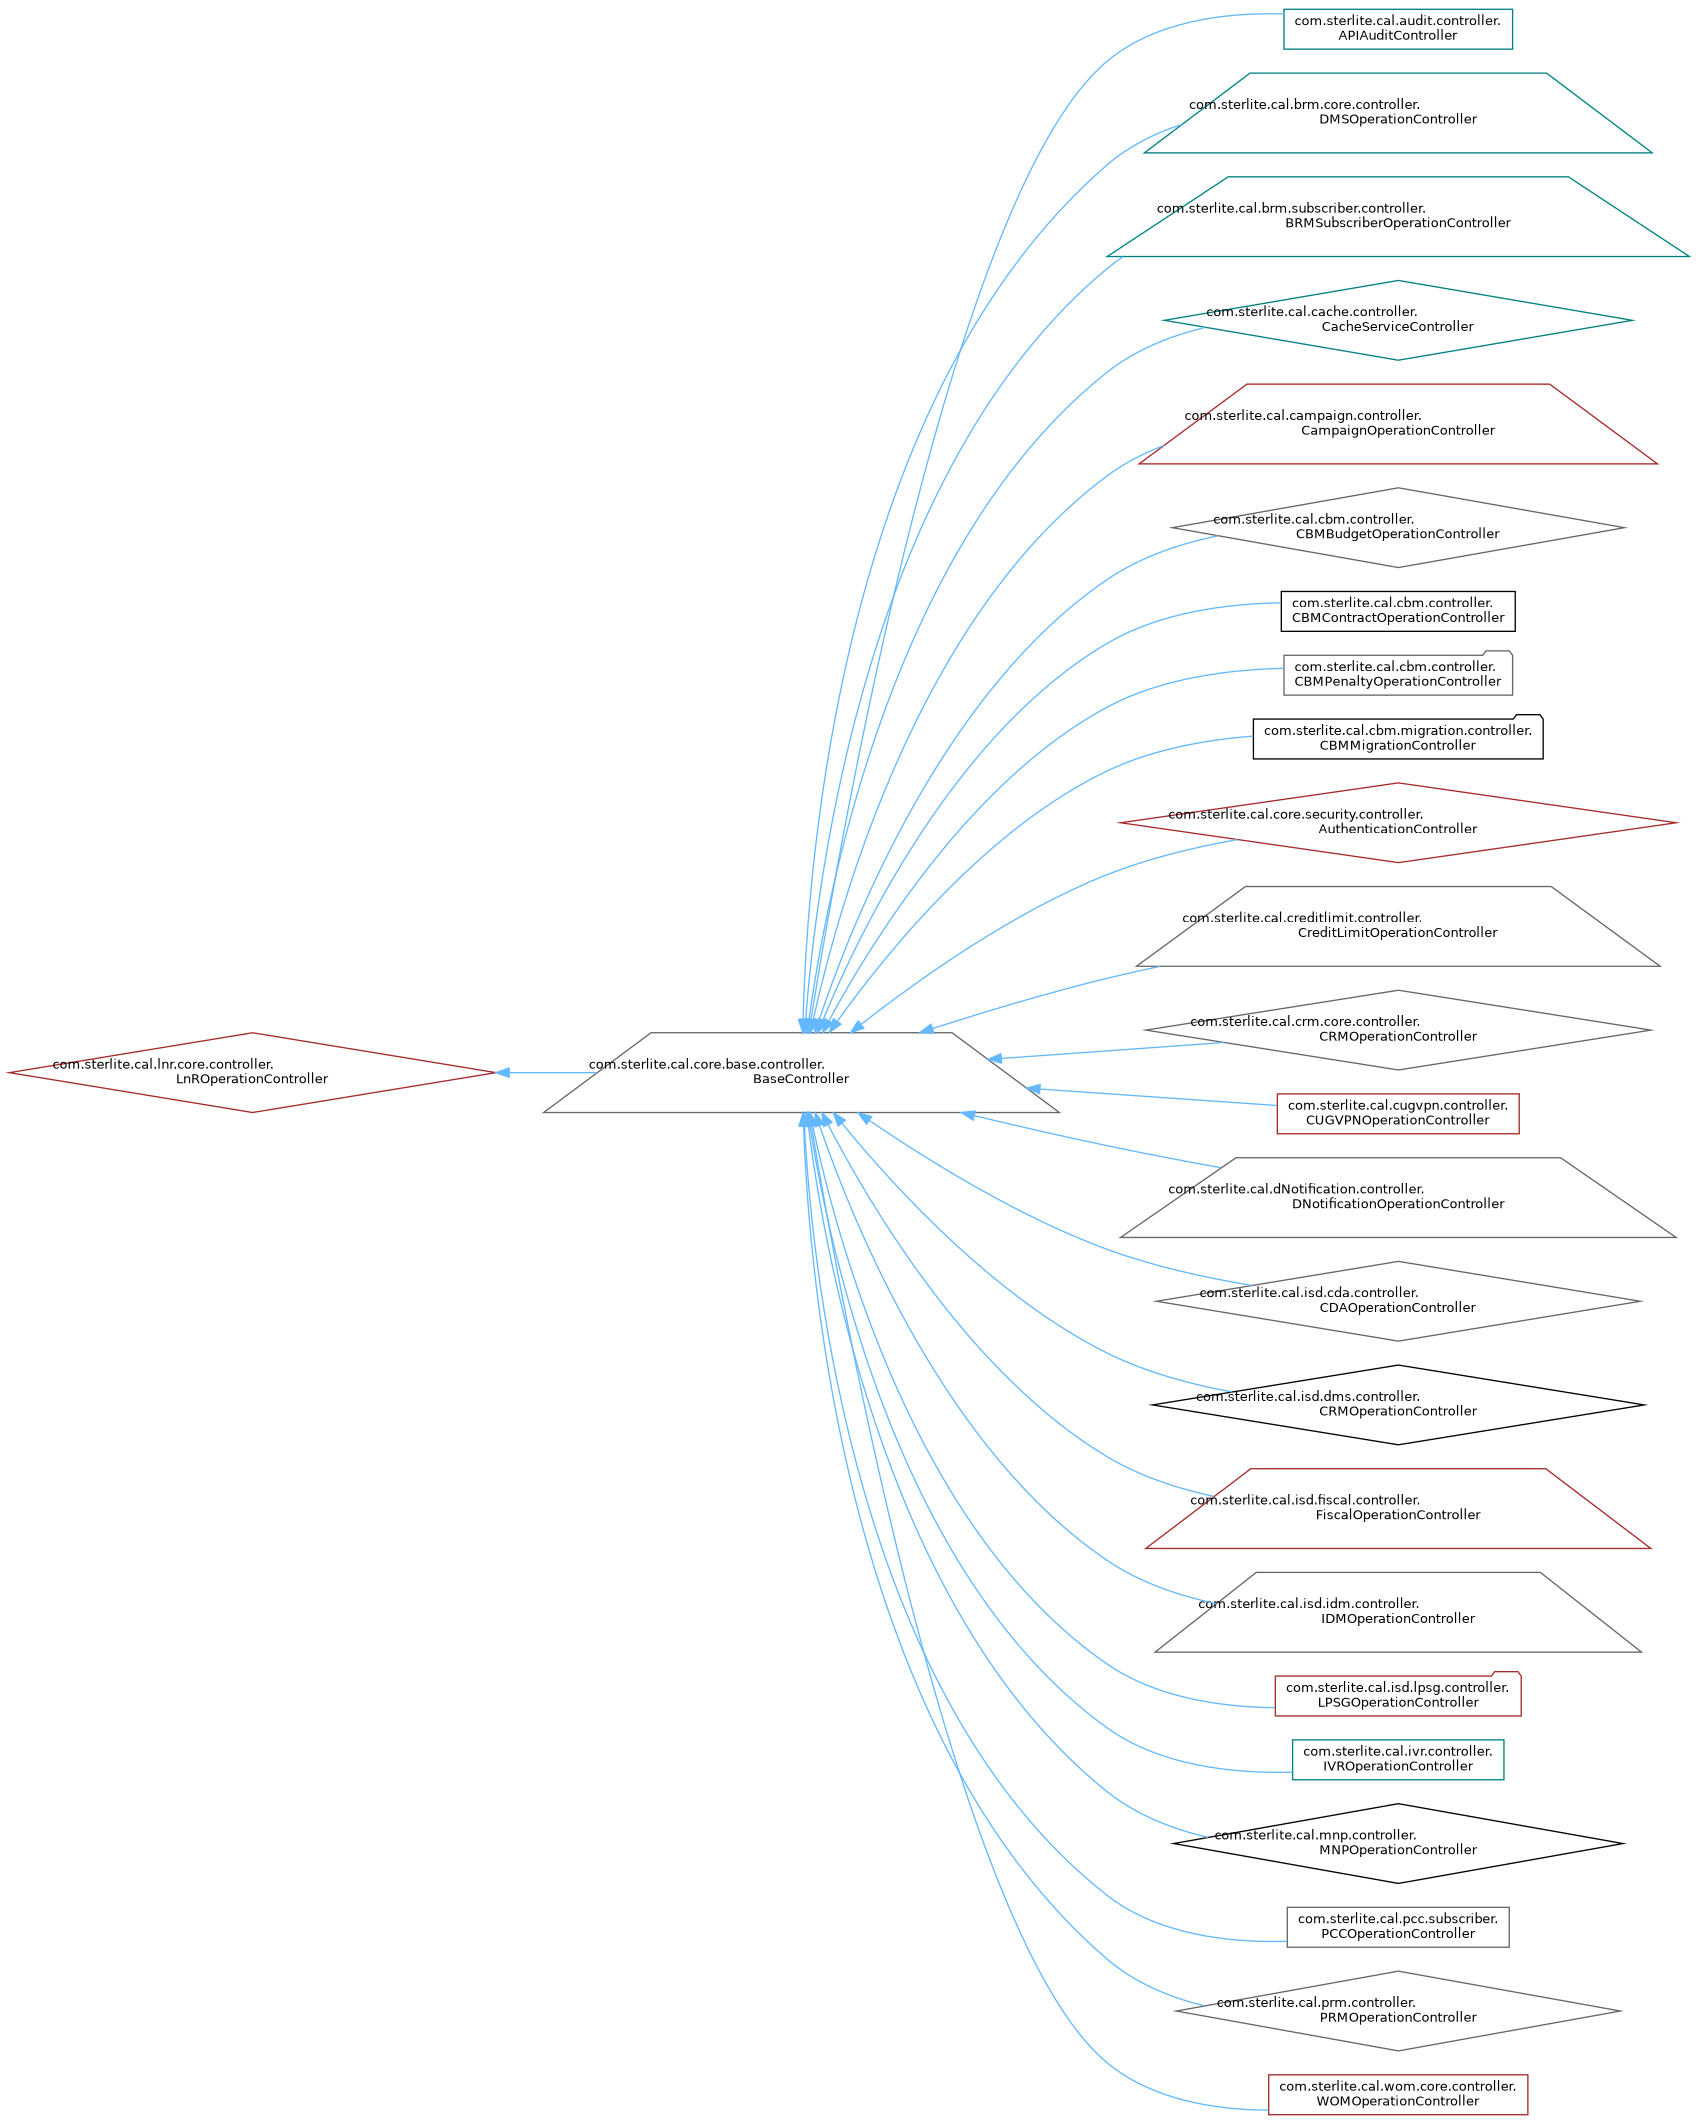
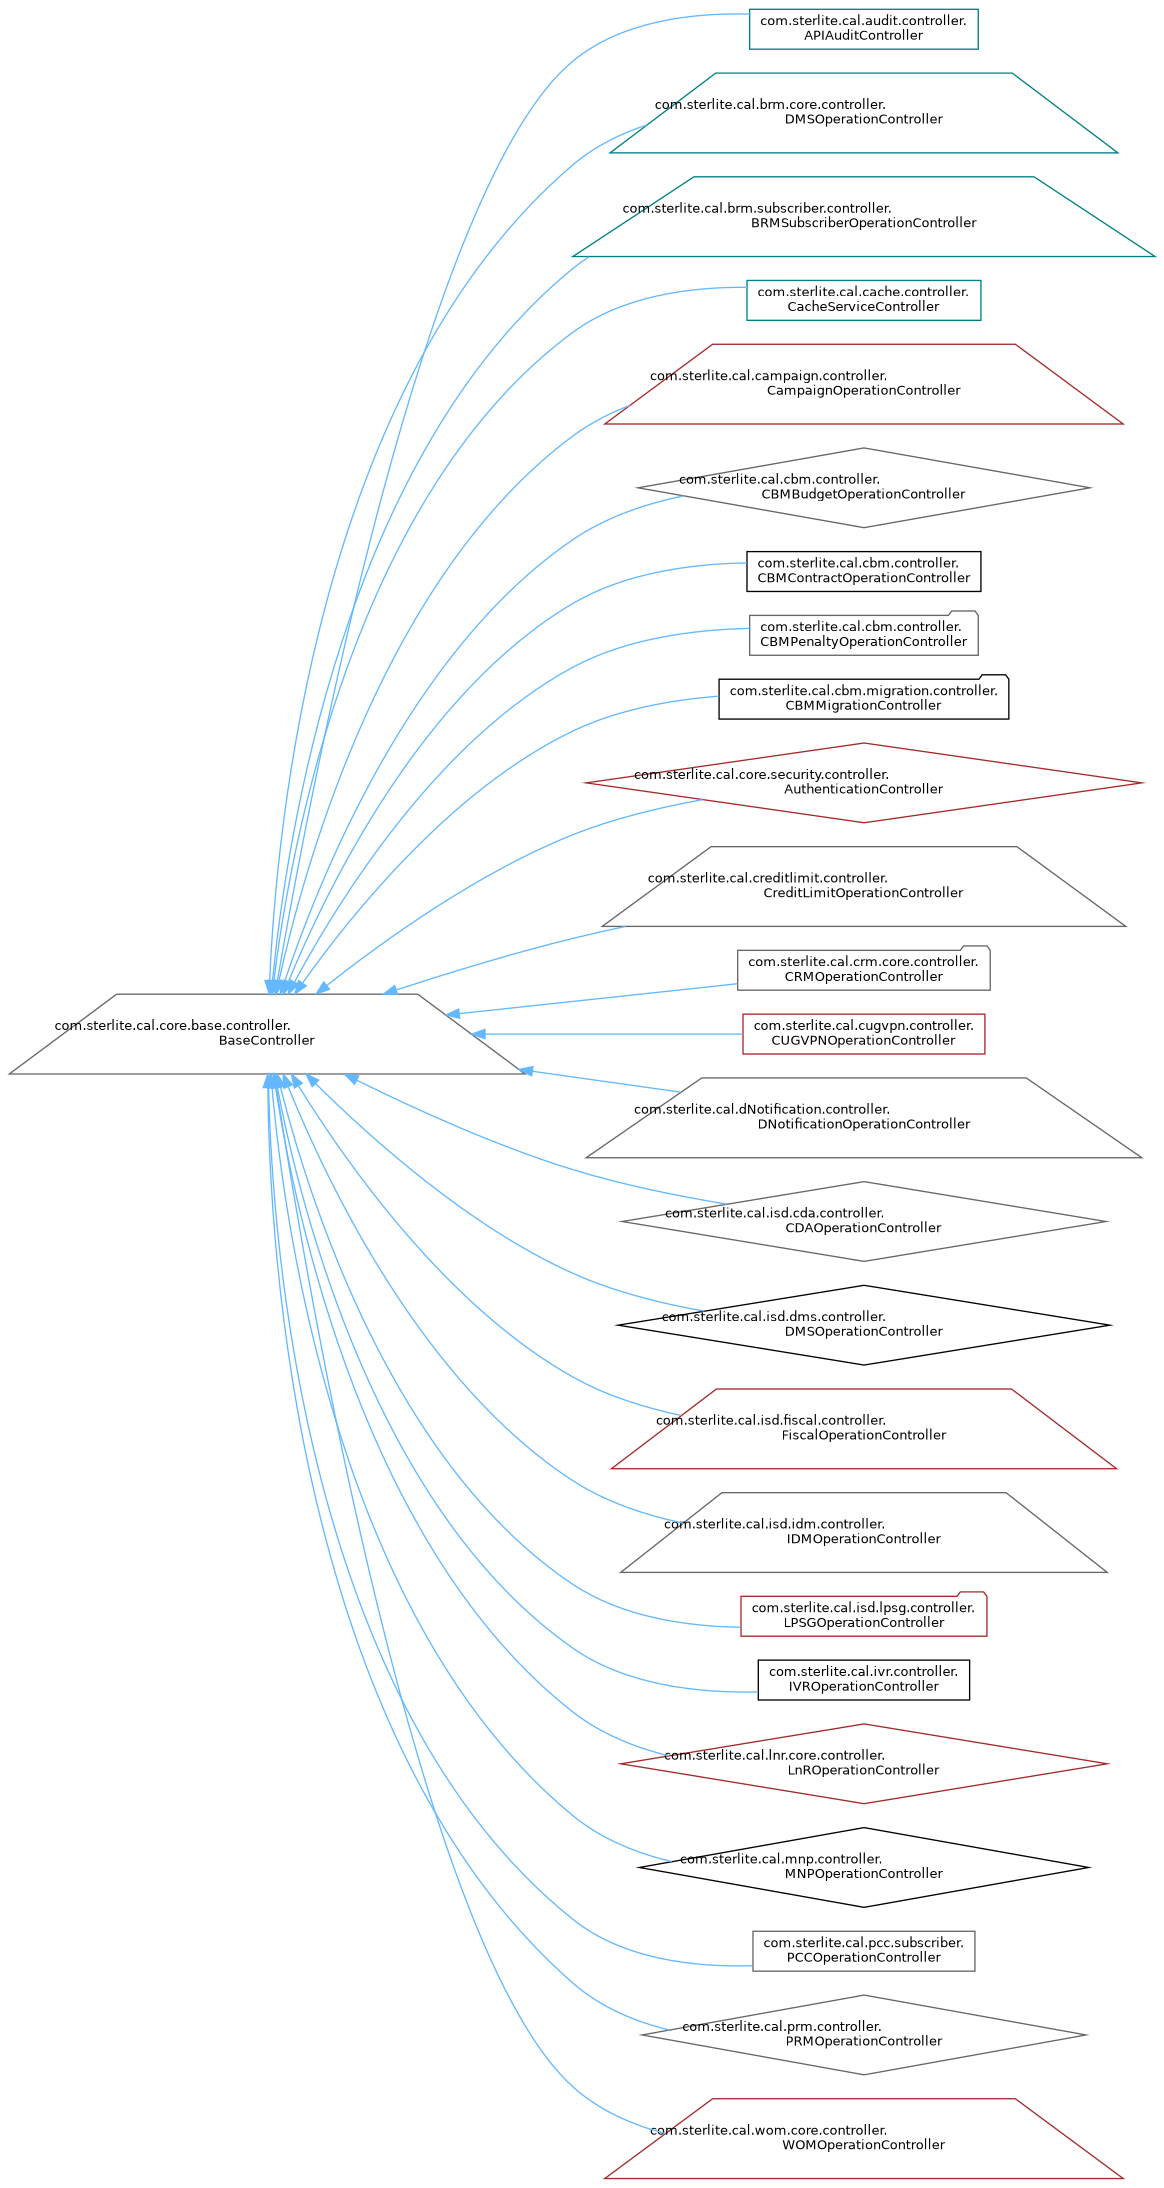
  digraph {
    rankdir=LR
    node [color=gray40 fillcolor=white fontname=Helvetica fontsize=10 shape=trapezium style=filled]
    edge [color=steelblue1 dir=back fontname=Helvetica fontsize=10 labelfontname=Helvetica labelfontsize=10 style=solid]
    n1 [height=0.2 label="com.sterlite.cal.core.base.controller.\lBaseController" width=0.4]
    n2 [color=teal height=0.2 label="com.sterlite.cal.audit.controller.\lAPIAuditController" shape=box width=0.4]
    n3 [color=teal height=0.2 label="com.sterlite.cal.brm.core.controller.\lDMSOperationController" width=0.4]
    n4 [color=teal height=0.2 label="com.sterlite.cal.brm.subscriber.controller.\lBRMSubscriberOperationController" width=0.4]
-   n5 [color=teal height=0.2 label="com.sterlite.cal.cache.controller.\lCacheServiceController" shape=diamond width=0.4]
+   n5 [color=teal height=0.2 label="com.sterlite.cal.cache.controller.\lCacheServiceController" shape=box width=0.4]
    n6 [color=brown height=0.2 label="com.sterlite.cal.campaign.controller.\lCampaignOperationController" width=0.4]
    n7 [height=0.2 label="com.sterlite.cal.cbm.controller.\lCBMBudgetOperationController" shape=diamond width=0.4]
    n8 [color=black height=0.2 label="com.sterlite.cal.cbm.controller.\lCBMContractOperationController" shape=box width=0.4]
    n9 [height=0.2 label="com.sterlite.cal.cbm.controller.\lCBMPenaltyOperationController" shape=folder width=0.4]
    n10 [color=black height=0.2 label="com.sterlite.cal.cbm.migration.controller.\lCBMMigrationController" shape=folder width=0.4]
    n11 [color=brown height=0.2 label="com.sterlite.cal.core.security.controller.\lAuthenticationController" shape=diamond width=0.4]
    n12 [height=0.2 label="com.sterlite.cal.creditlimit.controller.\lCreditLimitOperationController" width=0.4]
-   n13 [height=0.2 label="com.sterlite.cal.crm.core.controller.\lCRMOperationController" shape=diamond width=0.4]
+   n13 [height=0.2 label="com.sterlite.cal.crm.core.controller.\lCRMOperationController" shape=folder width=0.4]
    n14 [color=brown height=0.2 label="com.sterlite.cal.cugvpn.controller.\lCUGVPNOperationController" shape=box width=0.4]
    n15 [height=0.2 label="com.sterlite.cal.dNotification.controller.\lDNotificationOperationController" width=0.4]
    n16 [height=0.2 label="com.sterlite.cal.isd.cda.controller.\lCDAOperationController" shape=diamond width=0.4]
-   n17 [color=black height=0.2 label="com.sterlite.cal.isd.dms.controller.\lCRMOperationController" shape=diamond width=0.4]
+   n17 [color=black height=0.2 label="com.sterlite.cal.isd.dms.controller.\lDMSOperationController" shape=diamond width=0.4]
    n18 [color=brown height=0.2 label="com.sterlite.cal.isd.fiscal.controller.\lFiscalOperationController" width=0.4]
    n19 [height=0.2 label="com.sterlite.cal.isd.idm.controller.\lIDMOperationController" width=0.4]
    n20 [color=brown height=0.2 label="com.sterlite.cal.isd.lpsg.controller.\lLPSGOperationController" shape=folder width=0.4]
-   n21 [color=teal height=0.2 label="com.sterlite.cal.ivr.controller.\lIVROperationController" shape=box width=0.4]
+   n21 [color=black height=0.2 label="com.sterlite.cal.ivr.controller.\lIVROperationController" shape=box width=0.4]
    n22 [color=brown height=0.2 label="com.sterlite.cal.lnr.core.controller.\lLnROperationController" shape=diamond width=0.4]
    n23 [color=black height=0.2 label="com.sterlite.cal.mnp.controller.\lMNPOperationController" shape=diamond width=0.4]
    n24 [height=0.2 label="com.sterlite.cal.pcc.subscriber.\lPCCOperationController" shape=box width=0.4]
    n25 [height=0.2 label="com.sterlite.cal.prm.controller.\lPRMOperationController" shape=diamond width=0.4]
-   n26 [color=brown height=0.2 label="com.sterlite.cal.wom.core.controller.\lWOMOperationController" shape=box width=0.4]
+   n26 [color=brown height=0.2 label="com.sterlite.cal.wom.core.controller.\lWOMOperationController" width=0.4]
    n1 -> n2
    n1 -> n3
    n1 -> n4
    n1 -> n5
    n1 -> n6
    n1 -> n7
    n1 -> n8
    n1 -> n9
    n1 -> n10
    n1 -> n11
    n1 -> n12
    n1 -> n13
    n1 -> n14
    n1 -> n15
    n1 -> n16
    n1 -> n17
    n1 -> n18
    n1 -> n19
    n1 -> n20
    n1 -> n21
-   n22 -> n1
+   n1 -> n22
    n1 -> n23
    n1 -> n24
    n1 -> n25
    n1 -> n26
  }
